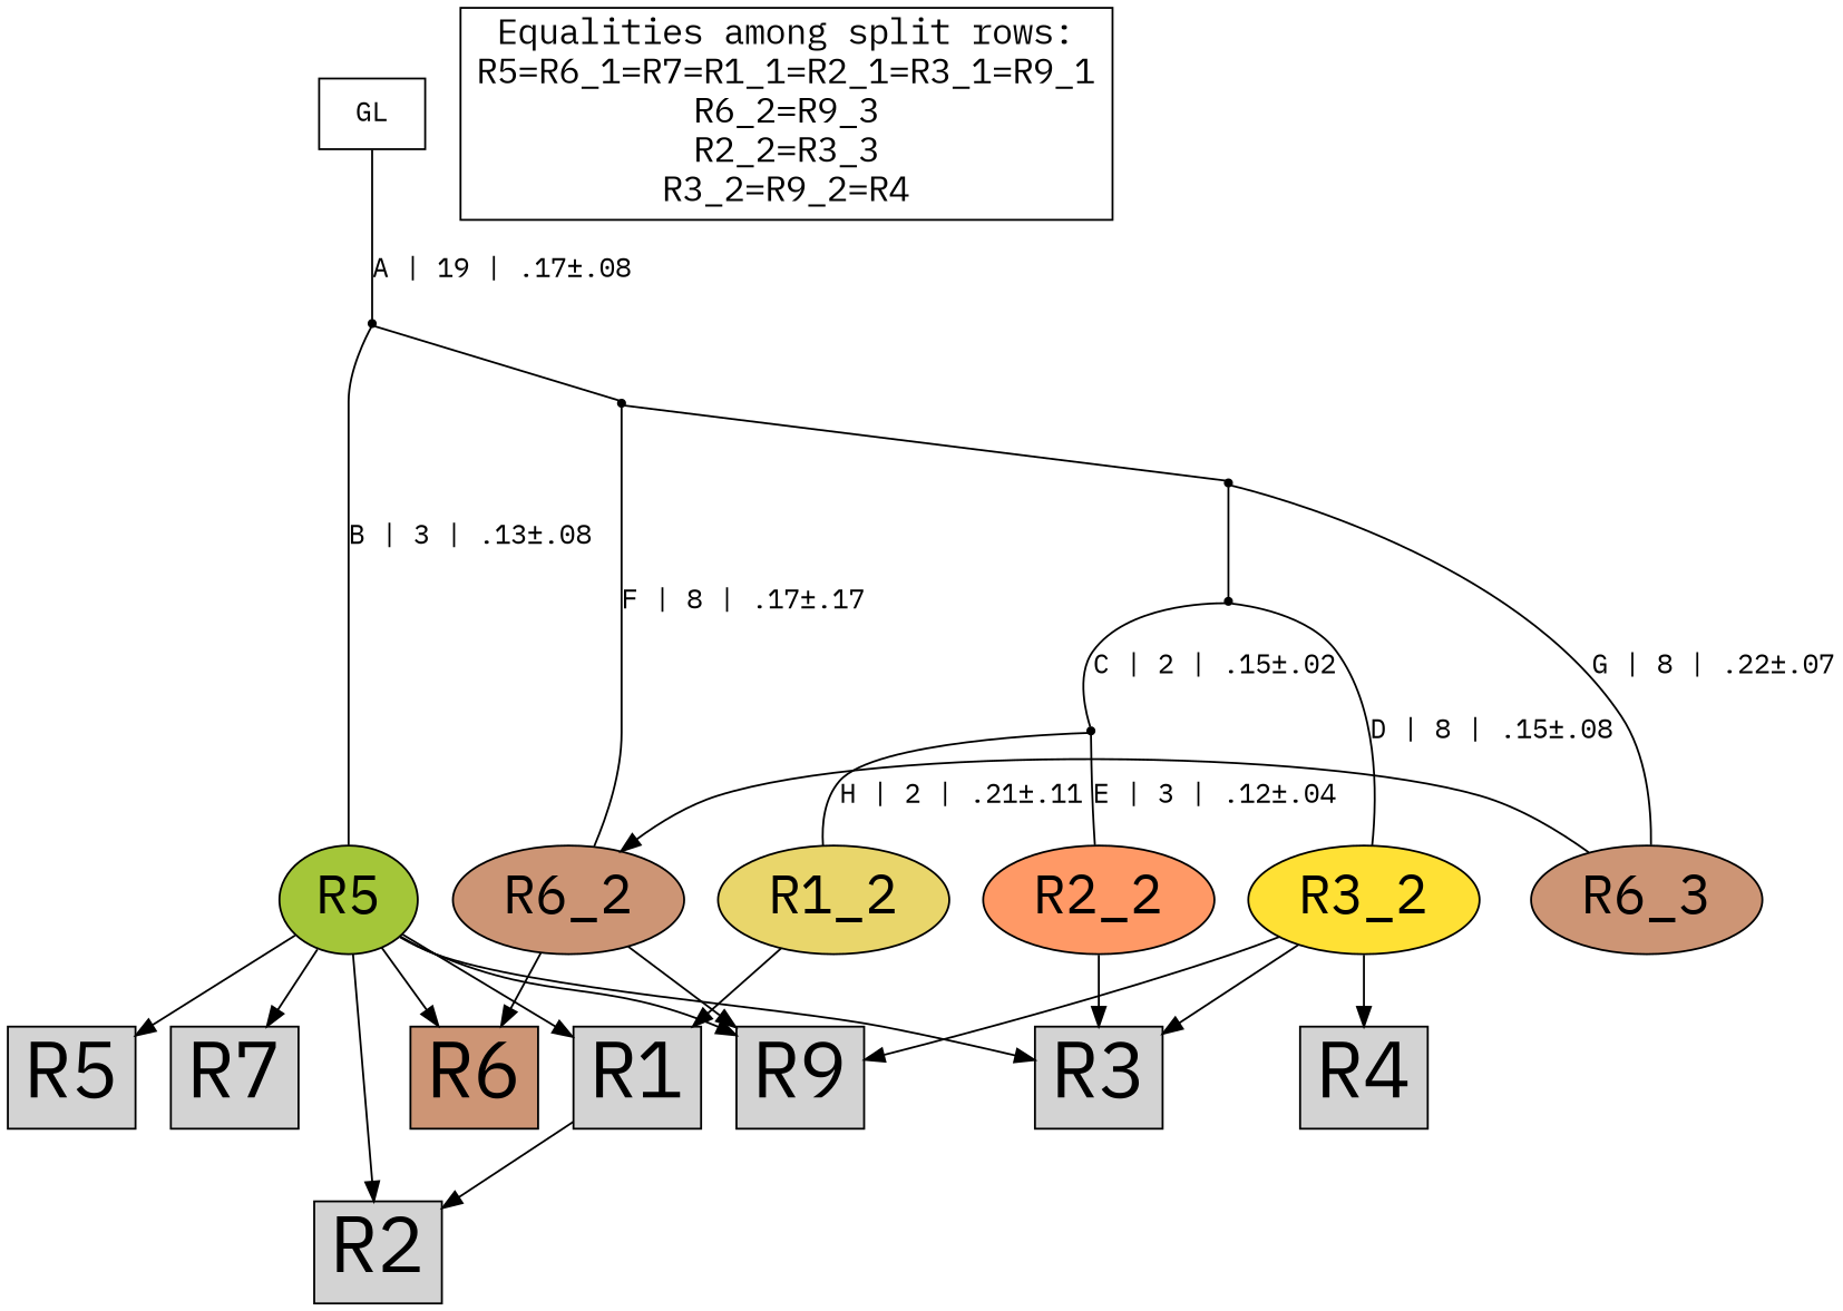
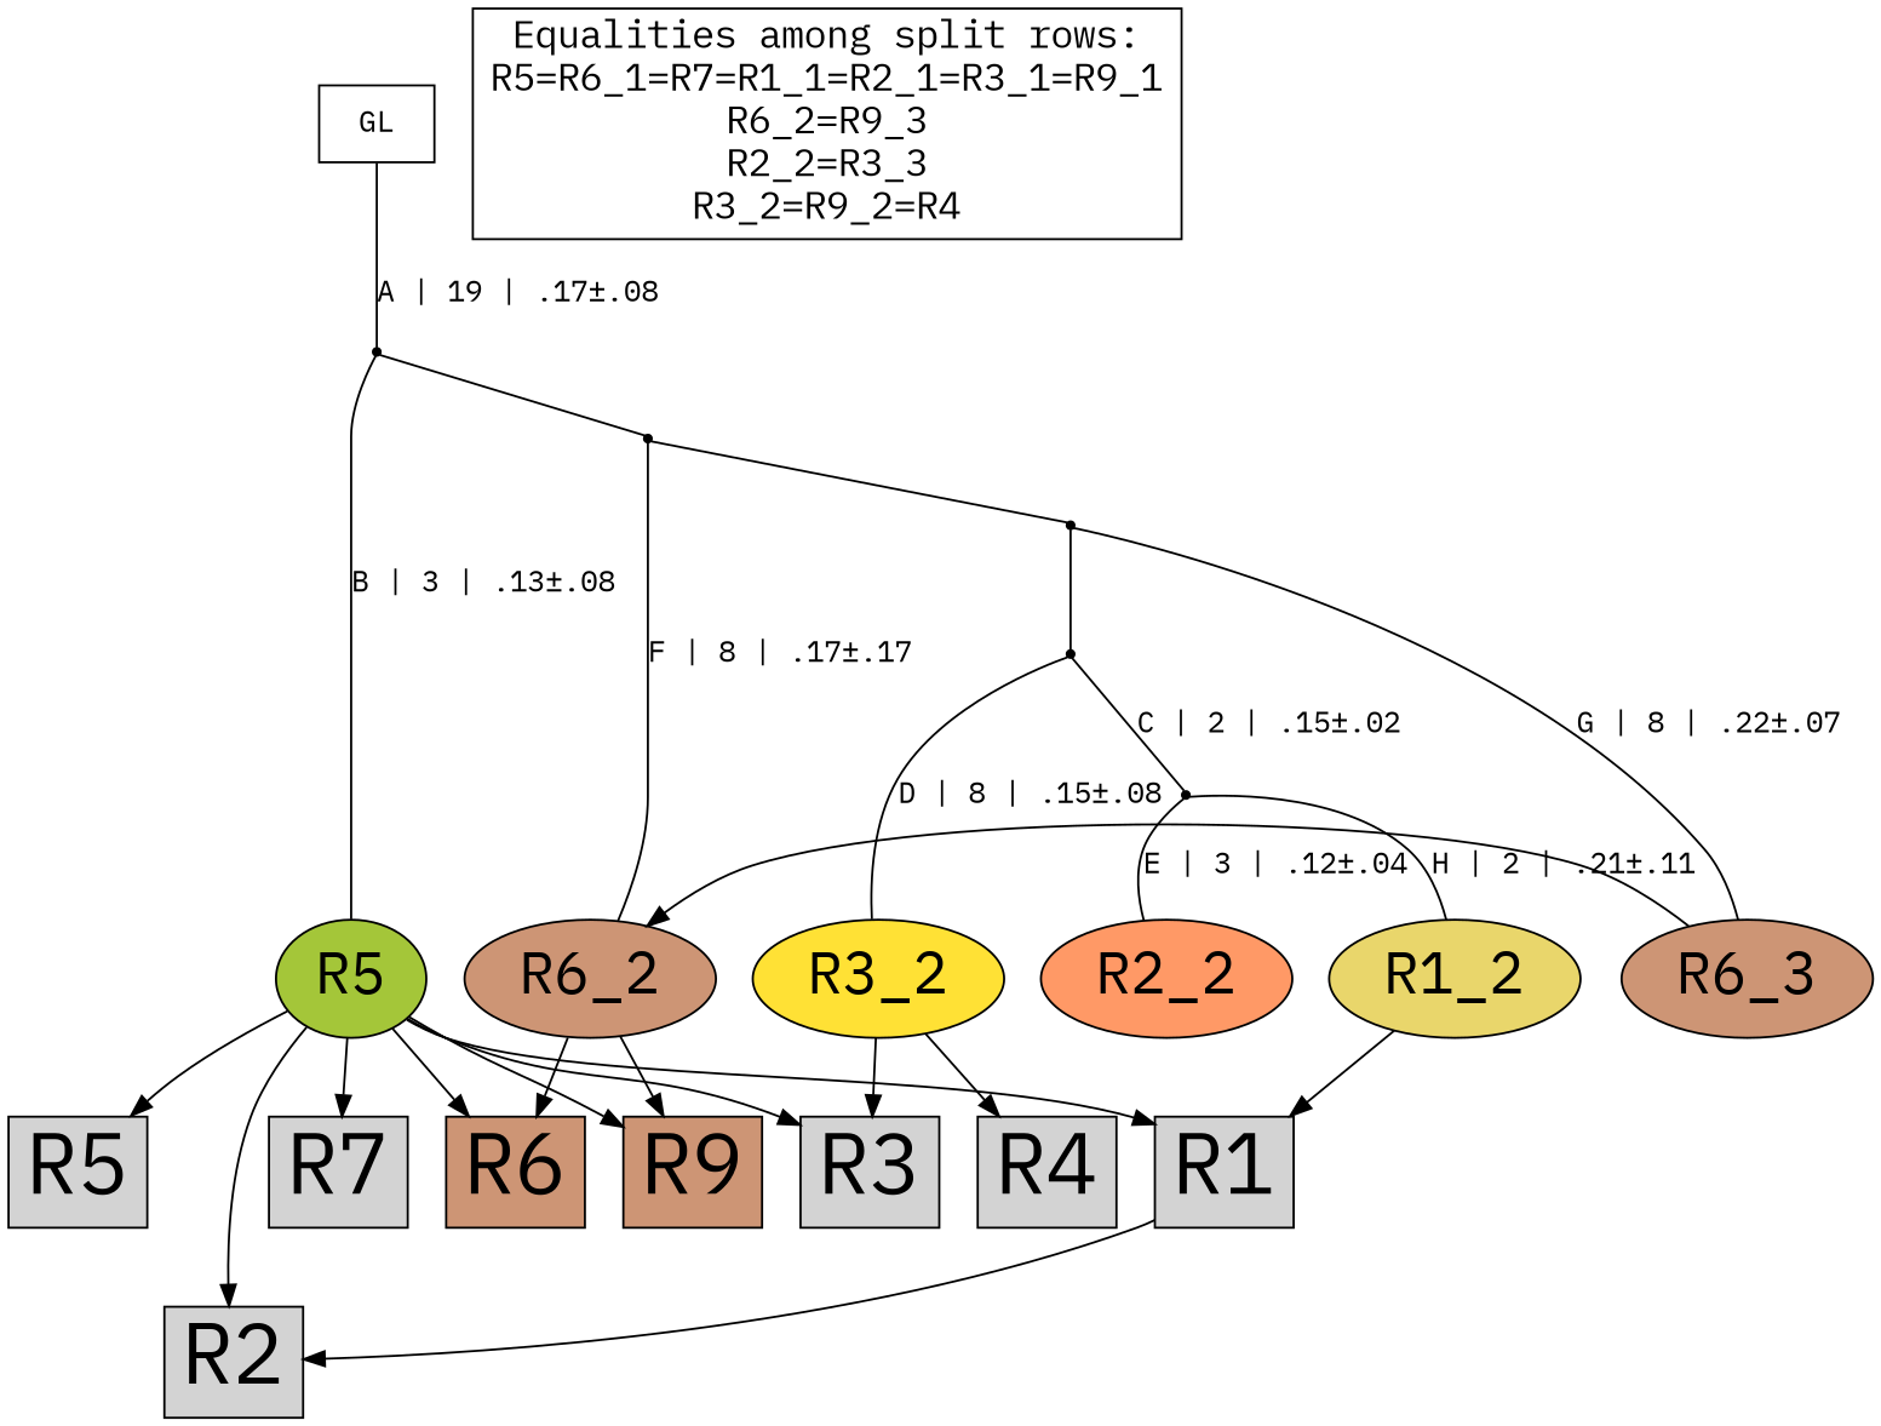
  digraph {
    fontname="IBM Plex Mono"
    node [fontname="IBM Plex Mono" fontsize=40 shape=box style=filled]
    edge [arrowhead=normal fontname="IBM Plex Mono"]
    n1 [fillcolor="#a4c639" fontsize=28 label=R5 shape=oval]
    n2 [fillcolor="#cd9575" fontsize=28 label=R6_2 shape=oval]
    n3 [fillcolor="#cd9575" fontsize=28 label=R6_3 shape=oval]
    n4 [fillcolor="#e9d66b" fontsize=28 label=R1_2 shape=oval]
    n5 [fillcolor="#ff9966" fontsize=28 label=R2_2 shape=oval]
    n6 [fillcolor="#ffe135" fontsize=28 label=R3_2 shape=oval]
    n7 [label=R5]
    n8 [fillcolor="#cd9575" label=R6]
    n9 [label=R7]
    n10 [label=R1]
    n11 [label=R2]
    n12 [label=R3]
-   n13 [label=R9]
+   n13 [label=R9 fillcolor="#cd9575"]
    n14 [label=R4]
    n15 [fontsize=18 label="Equalities among split rows:\nR5=R6_1=R7=R1_1=R2_1=R3_1=R9_1\nR6_2=R9_3\nR2_2=R3_3\nR3_2=R9_2=R4\n" style=""]
    Int1 [fillcolor=black shape=point fontsize=""]
    Int2 [fillcolor=black shape=point fontsize=""]
    Int3 [fillcolor=black shape=point fontsize=""]
    Int4 [fillcolor=black shape=point fontsize=""]
    Int5 [fillcolor=black shape=point fontsize=""]
    n21 [fillcolor=white label=GL fontsize=""]
    subgraph sub_1 {
      rank=same
      n1
      n2
      n3
      n4
      n5
      n6
    }
    n1 -> n7
    n1 -> n8
    n1 -> n9
    n1 -> n10
    n1 -> n11
    n1 -> n12
    n1 -> n13
    n2 -> n8
    n2 -> n13
    n3 -> n2
    n4 -> n10
-   n5 -> n12
    n6 -> n12
-   n6 -> n13
    n6 -> n14
    n10 -> n11
    Int1 -> n4 [arrowhead=none label="H | 2 | .21±.11"]
    Int1 -> n5 [arrowhead=none label="E | 3 | .12±.04"]
    Int2 -> n6 [arrowhead=none label="D | 8 | .15±.08"]
    Int2 -> Int1 [arrowhead=none label="C | 2 | .15±.02"]
    Int3 -> n3 [arrowhead=none label="G | 8 | .22±.07"]
    Int3 -> Int2 [arrowhead=none]
    Int4 -> n2 [arrowhead=none label="F | 8 | .17±.17"]
    Int4 -> Int3 [arrowhead=none]
    Int5 -> n1 [arrowhead=none label="B | 3 | .13±.08"]
    Int5 -> Int4 [arrowhead=none]
    n21 -> Int5 [arrowhead=none label="A | 19 | .17±.08"]
  }
